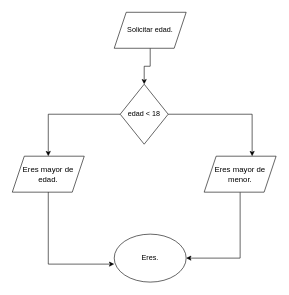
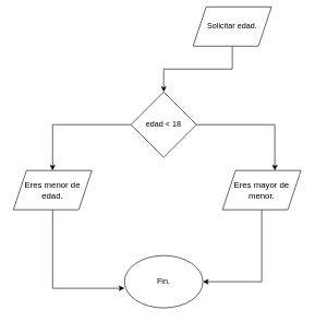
  <mxCell id="0" />
  <mxCell id="1" parent="0" />
  <mxCell id="2" style="edgeStyle=orthogonalEdgeStyle;rounded=0;orthogonalLoop=1;jettySize=auto;html=1;exitX=0.5;exitY=1;exitDx=0;exitDy=0;entryX=0.5;entryY=0;entryDx=0;entryDy=0;" edge="1" parent="1" source="3" target="5"><mxGeometry relative="1" as="geometry" /></mxCell>
- <mxCell id="3" value="Solicitar edad." style="shape=parallelogram;perimeter=parallelogramPerimeter;whiteSpace=wrap;html=1;fixedSize=1;" vertex="1" parent="1"><mxGeometry x="190" y="20" width="120" height="60" as="geometry" /></mxCell>
+ <mxCell id="3" value="Solicitar edad." style="shape=parallelogram;perimeter=parallelogramPerimeter;whiteSpace=wrap;html=1;fixedSize=1;" vertex="1" parent="1"><mxGeometry x="295" y="10" width="120" height="60" as="geometry" /></mxCell>
  <mxCell id="4" style="edgeStyle=orthogonalEdgeStyle;rounded=0;orthogonalLoop=1;jettySize=auto;html=1;exitX=0;exitY=0.5;exitDx=0;exitDy=0;entryX=0.5;entryY=0;entryDx=0;entryDy=0;" edge="1" parent="1" source="5" target="6"><mxGeometry relative="1" as="geometry" /></mxCell>
- <mxCell id="5" value="edad &amp;lt; 18" style="rhombus;whiteSpace=wrap;html=1;" vertex="1" parent="1"><mxGeometry x="200" y="140" width="80" height="100" as="geometry" /></mxCell>
- <mxCell id="6" value="&lt;font style=&quot;font-size: 13px;&quot;&gt;Eres mayor de edad.&lt;/font&gt;" style="shape=parallelogram;perimeter=parallelogramPerimeter;whiteSpace=wrap;html=1;fixedSize=1;" vertex="1" parent="1"><mxGeometry x="20" y="260" width="120" height="60" as="geometry" /></mxCell>
+ <mxCell id="5" value="edad &amp;lt; 18" style="rhombus;whiteSpace=wrap;html=1;" vertex="1" parent="1"><mxGeometry x="200" y="140" width="100" height="100" as="geometry" /></mxCell>
+ <mxCell id="6" value="&lt;font style=&quot;font-size: 13px;&quot;&gt;Eres menor de edad.&lt;/font&gt;" style="shape=parallelogram;perimeter=parallelogramPerimeter;whiteSpace=wrap;html=1;fixedSize=1;" vertex="1" parent="1"><mxGeometry x="20" y="260" width="120" height="60" as="geometry" /></mxCell>
  <mxCell id="7" style="edgeStyle=orthogonalEdgeStyle;rounded=0;orthogonalLoop=1;jettySize=auto;html=1;exitX=0.5;exitY=1;exitDx=0;exitDy=0;entryX=1;entryY=0.5;entryDx=0;entryDy=0;" edge="1" parent="1" source="8" target="10"><mxGeometry relative="1" as="geometry" /></mxCell>
  <mxCell id="8" value="&lt;font style=&quot;font-size: 13px;&quot;&gt;Eres mayor de menor.&lt;/font&gt;" style="shape=parallelogram;perimeter=parallelogramPerimeter;whiteSpace=wrap;html=1;fixedSize=1;align=center;" vertex="1" parent="1"><mxGeometry x="340" y="260" width="120" height="60" as="geometry" /></mxCell>
  <mxCell id="9" style="edgeStyle=orthogonalEdgeStyle;rounded=0;orthogonalLoop=1;jettySize=auto;html=1;exitX=1;exitY=0.5;exitDx=0;exitDy=0;entryX=0.667;entryY=0;entryDx=0;entryDy=0;entryPerimeter=0;" edge="1" parent="1" source="5" target="8"><mxGeometry relative="1" as="geometry" /></mxCell>
- <mxCell id="10" value="Eres." style="ellipse;whiteSpace=wrap;html=1;" vertex="1" parent="1"><mxGeometry x="190" y="390" width="120" height="80" as="geometry" /></mxCell>
+ <mxCell id="10" value="Fin." style="ellipse;whiteSpace=wrap;html=1;" vertex="1" parent="1"><mxGeometry x="190" y="390" width="120" height="80" as="geometry" /></mxCell>
  <mxCell id="11" style="edgeStyle=orthogonalEdgeStyle;rounded=0;orthogonalLoop=1;jettySize=auto;html=1;exitX=0.5;exitY=1;exitDx=0;exitDy=0;entryX=0;entryY=0.625;entryDx=0;entryDy=0;entryPerimeter=0;" edge="1" parent="1" source="6" target="10"><mxGeometry relative="1" as="geometry" /></mxCell>
